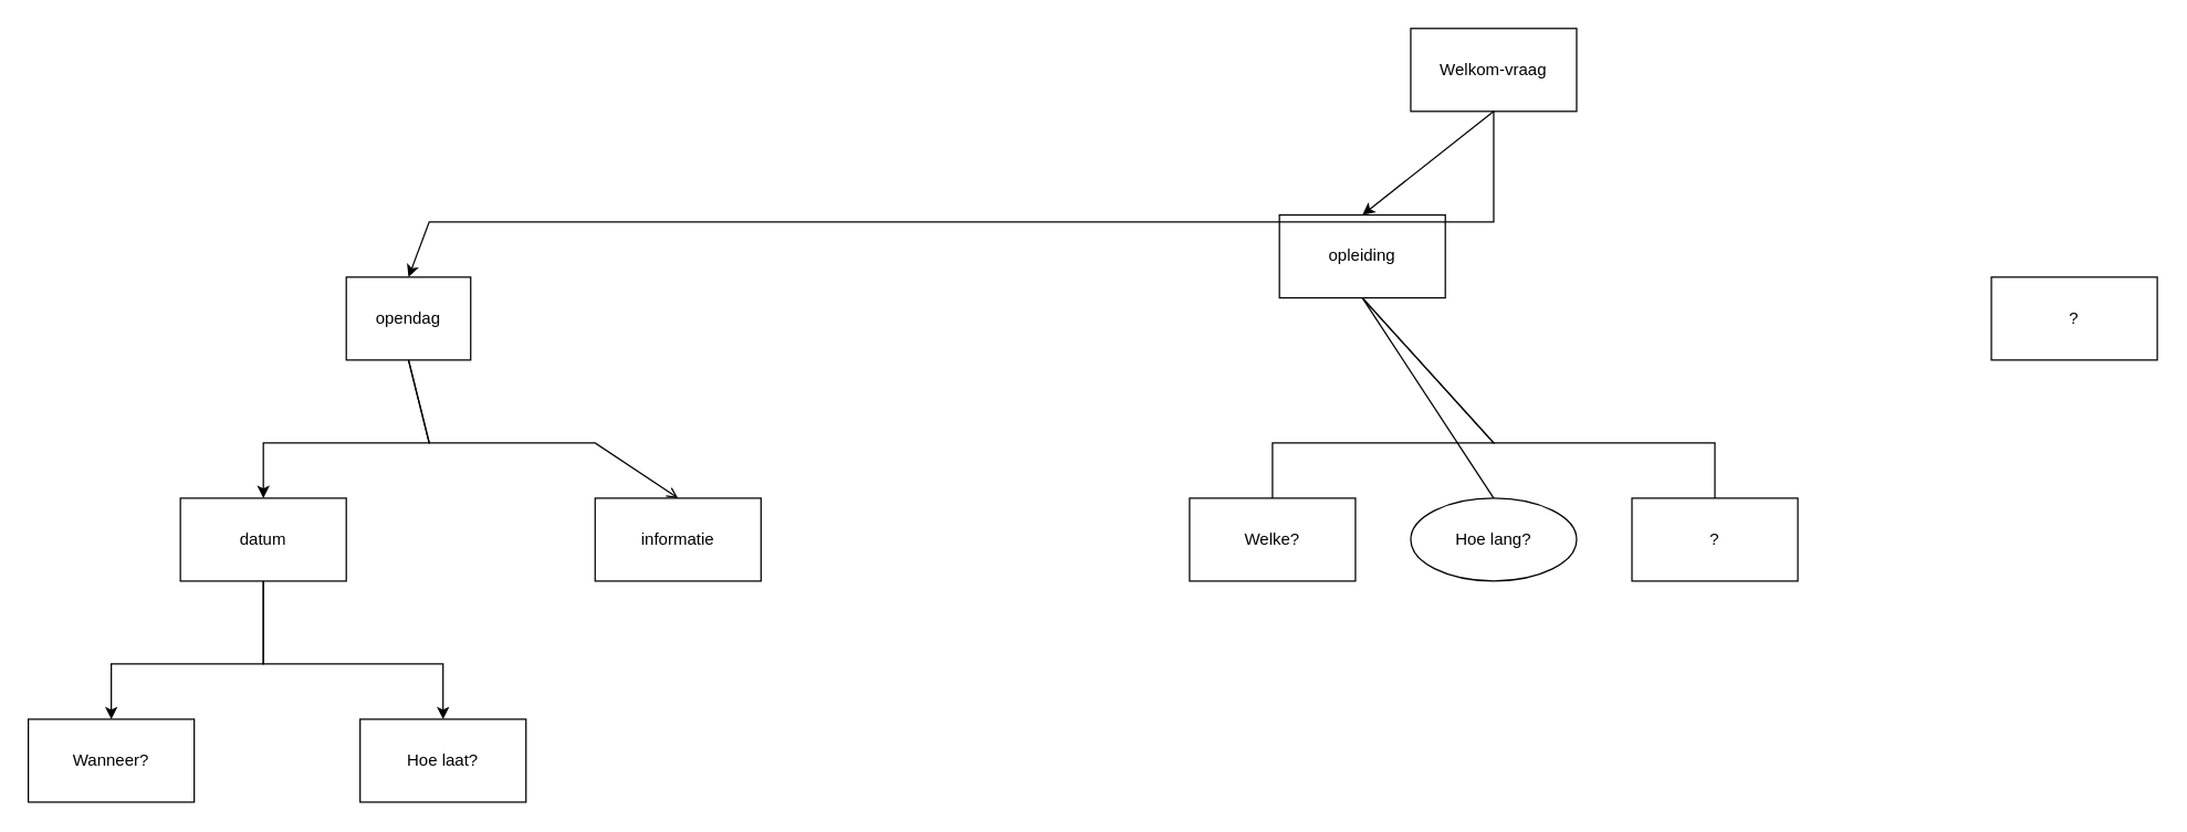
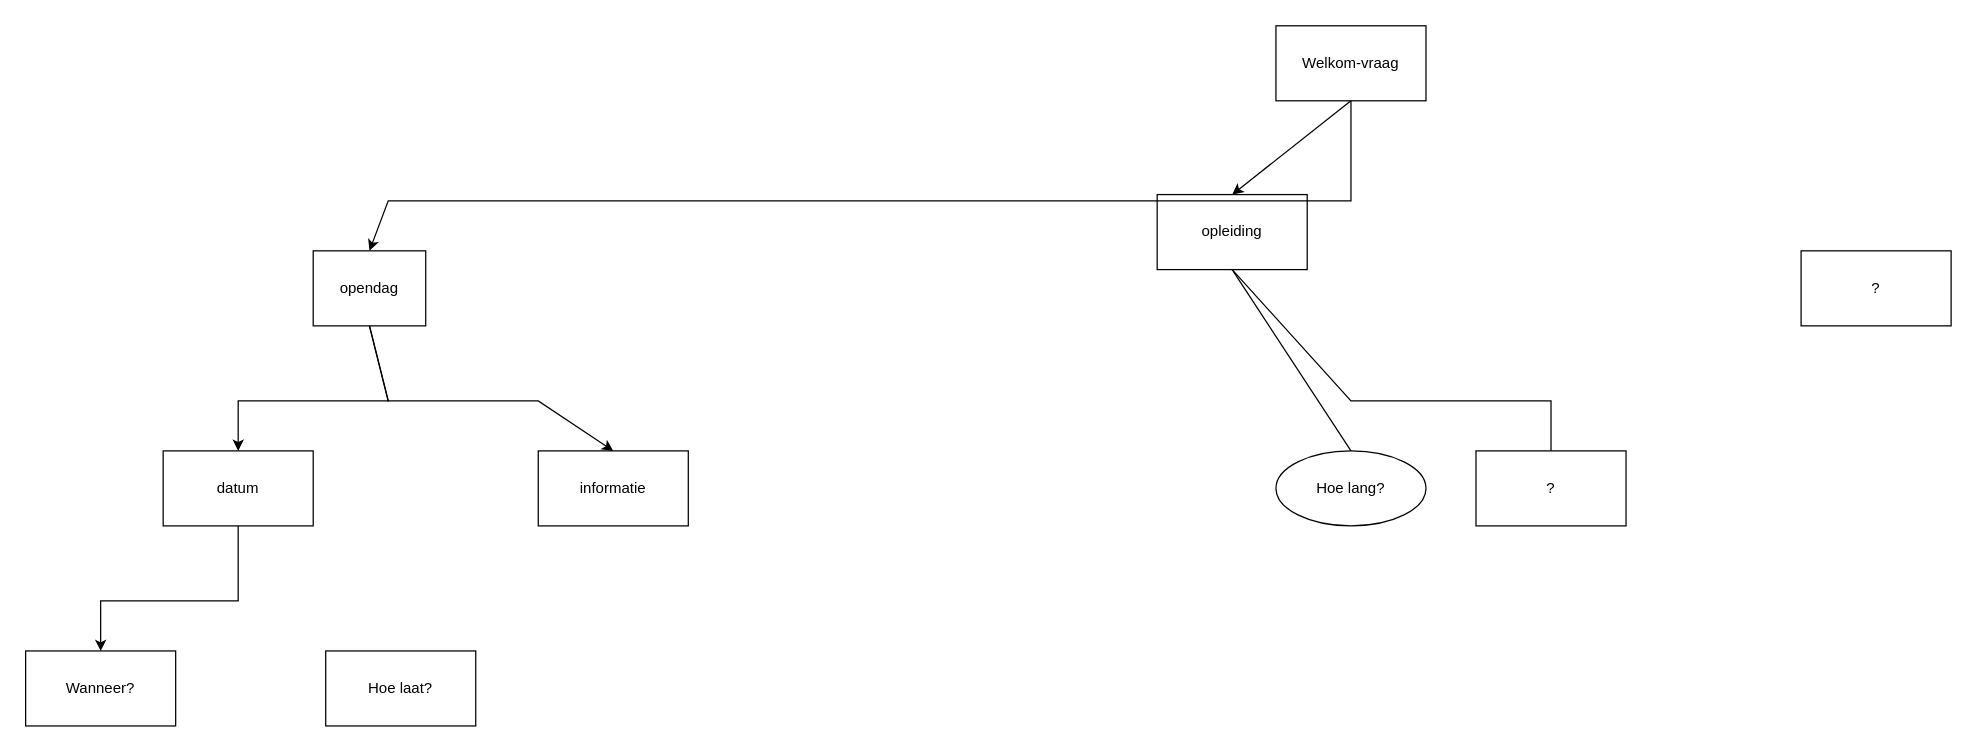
  <mxCell id="0" />
  <mxCell id="1" parent="0" />
  <mxCell id="2" value="Welkom-vraag" style="rounded=0;whiteSpace=wrap;html=1;" parent="1" vertex="1"><mxGeometry x="1020" y="20" width="120" height="60" as="geometry" /></mxCell>
  <mxCell id="3" value="opendag" style="rounded=0;whiteSpace=wrap;html=1;" parent="1" vertex="1"><mxGeometry x="250" y="200" width="90" height="60" as="geometry" /></mxCell>
  <mxCell id="4" value="opleiding" style="rounded=0;whiteSpace=wrap;html=1;" parent="1" vertex="1"><mxGeometry x="925" y="155" width="120" height="60" as="geometry" /></mxCell>
  <mxCell id="5" value="?" style="rounded=0;whiteSpace=wrap;html=1;" parent="1" vertex="1"><mxGeometry x="1440" y="200" width="120" height="60" as="geometry" /></mxCell>
  <mxCell id="6" value="datum" style="rounded=0;whiteSpace=wrap;html=1;" parent="1" vertex="1"><mxGeometry x="130" y="360" width="120" height="60" as="geometry" /></mxCell>
  <mxCell id="7" value="informatie" style="rounded=0;whiteSpace=wrap;html=1;" parent="1" vertex="1"><mxGeometry x="430" y="360" width="120" height="60" as="geometry" /></mxCell>
  <mxCell id="8" value="Wanneer?" style="rounded=0;whiteSpace=wrap;html=1;" parent="1" vertex="1"><mxGeometry x="20" y="520" width="120" height="60" as="geometry" /></mxCell>
  <mxCell id="9" value="Hoe laat?" style="rounded=0;whiteSpace=wrap;html=1;" parent="1" vertex="1"><mxGeometry x="260" y="520" width="120" height="60" as="geometry" /></mxCell>
- <mxCell id="10" value="Welke?" style="rounded=0;whiteSpace=wrap;html=1;" parent="1" vertex="1"><mxGeometry x="860" y="360" width="120" height="60" as="geometry" /></mxCell>
  <mxCell id="11" value="Hoe lang?" style="ellipse;whiteSpace=wrap;html=1;" parent="1" vertex="1"><mxGeometry x="1020" y="360" width="120" height="60" as="geometry" /></mxCell>
  <mxCell id="12" value="?" style="rounded=0;whiteSpace=wrap;html=1;" parent="1" vertex="1"><mxGeometry x="1180" y="360" width="120" height="60" as="geometry" /></mxCell>
- <mxCell id="13" value="" style="endArrow=none;html=1;rounded=0;entryX=0.5;entryY=1;entryDx=0;entryDy=0;exitX=0.5;exitY=0;exitDx=0;exitDy=0;" parent="1" source="10" target="4" edge="1"><mxGeometry width="50" height="50" relative="1" as="geometry"><mxPoint x="1080" y="520" as="sourcePoint" /><mxPoint x="1130" y="470" as="targetPoint" /><Array as="points"><mxPoint x="920" y="320" /><mxPoint x="1080" y="320" /></Array></mxGeometry></mxCell>
  <mxCell id="14" value="" style="endArrow=none;html=1;rounded=0;entryX=0.5;entryY=1;entryDx=0;entryDy=0;exitX=0.5;exitY=0;exitDx=0;exitDy=0;" parent="1" source="11" target="4" edge="1"><mxGeometry width="50" height="50" relative="1" as="geometry"><mxPoint x="1140" y="330" as="sourcePoint" /><mxPoint x="1130" y="470" as="targetPoint" /></mxGeometry></mxCell>
  <mxCell id="15" value="" style="endArrow=none;html=1;rounded=0;entryX=0.5;entryY=1;entryDx=0;entryDy=0;exitX=0.5;exitY=0;exitDx=0;exitDy=0;" parent="1" source="12" target="4" edge="1"><mxGeometry width="50" height="50" relative="1" as="geometry"><mxPoint x="1080" y="520" as="sourcePoint" /><mxPoint x="1130" y="470" as="targetPoint" /><Array as="points"><mxPoint x="1240" y="320" /><mxPoint x="1080" y="320" /></Array></mxGeometry></mxCell>
  <mxCell id="16" value="" style="endArrow=classic;html=1;rounded=0;exitX=0.5;exitY=1;exitDx=0;exitDy=0;entryX=0.5;entryY=0;entryDx=0;entryDy=0;" edge="1" parent="1" source="2" target="3"><mxGeometry width="50" height="50" relative="1" as="geometry"><mxPoint x="640" y="230" as="sourcePoint" /><mxPoint x="840" y="260" as="targetPoint" /><Array as="points"><mxPoint x="1080" y="160" /><mxPoint x="310" y="160" /></Array></mxGeometry></mxCell>
  <mxCell id="17" value="" style="endArrow=classic;html=1;rounded=0;exitX=0.5;exitY=1;exitDx=0;exitDy=0;entryX=0.5;entryY=0;entryDx=0;entryDy=0;" edge="1" parent="1" source="3" target="6"><mxGeometry width="50" height="50" relative="1" as="geometry"><mxPoint x="480" y="350" as="sourcePoint" /><mxPoint x="530" y="300" as="targetPoint" /><Array as="points"><mxPoint x="310" y="320" /><mxPoint x="190" y="320" /></Array></mxGeometry></mxCell>
- <mxCell id="18" value="" style="endArrow=open;html=1;rounded=0;entryX=0.5;entryY=0;entryDx=0;entryDy=0;exitX=0.5;exitY=1;exitDx=0;exitDy=0;" edge="1" parent="1" source="3" target="7"><mxGeometry width="50" height="50" relative="1" as="geometry"><mxPoint x="540" y="260" as="sourcePoint" /><mxPoint x="570" y="340" as="targetPoint" /><Array as="points"><mxPoint x="310" y="320" /><mxPoint x="430" y="320" /></Array></mxGeometry></mxCell>
+ <mxCell id="18" value="" style="endArrow=classic;html=1;rounded=0;entryX=0.5;entryY=0;entryDx=0;entryDy=0;exitX=0.5;exitY=1;exitDx=0;exitDy=0;" edge="1" parent="1" source="3" target="7"><mxGeometry width="50" height="50" relative="1" as="geometry"><mxPoint x="540" y="260" as="sourcePoint" /><mxPoint x="570" y="340" as="targetPoint" /><Array as="points"><mxPoint x="310" y="320" /><mxPoint x="430" y="320" /></Array></mxGeometry></mxCell>
  <mxCell id="19" value="" style="endArrow=classic;html=1;rounded=0;exitX=0.5;exitY=1;exitDx=0;exitDy=0;entryX=0.5;entryY=0;entryDx=0;entryDy=0;" edge="1" parent="1" source="2" target="4"><mxGeometry width="50" height="50" relative="1" as="geometry"><mxPoint x="1260" y="370" as="sourcePoint" /><mxPoint x="1310" y="320" as="targetPoint" /></mxGeometry></mxCell>
  <mxCell id="20" value="" style="endArrow=classic;html=1;rounded=0;exitX=0.5;exitY=1;exitDx=0;exitDy=0;entryX=0.5;entryY=0;entryDx=0;entryDy=0;" edge="1" parent="1" source="6" target="8"><mxGeometry width="50" height="50" relative="1" as="geometry"><mxPoint x="380" y="480" as="sourcePoint" /><mxPoint x="430" y="430" as="targetPoint" /><Array as="points"><mxPoint x="190" y="480" /><mxPoint x="80" y="480" /></Array></mxGeometry></mxCell>
- <mxCell id="21" value="" style="endArrow=classic;html=1;rounded=0;exitX=0.5;exitY=1;exitDx=0;exitDy=0;entryX=0.5;entryY=0;entryDx=0;entryDy=0;" edge="1" parent="1" source="6" target="9"><mxGeometry width="50" height="50" relative="1" as="geometry"><mxPoint x="400" y="480" as="sourcePoint" /><mxPoint x="450" y="430" as="targetPoint" /><Array as="points"><mxPoint x="190" y="480" /><mxPoint x="320" y="480" /></Array></mxGeometry></mxCell>
